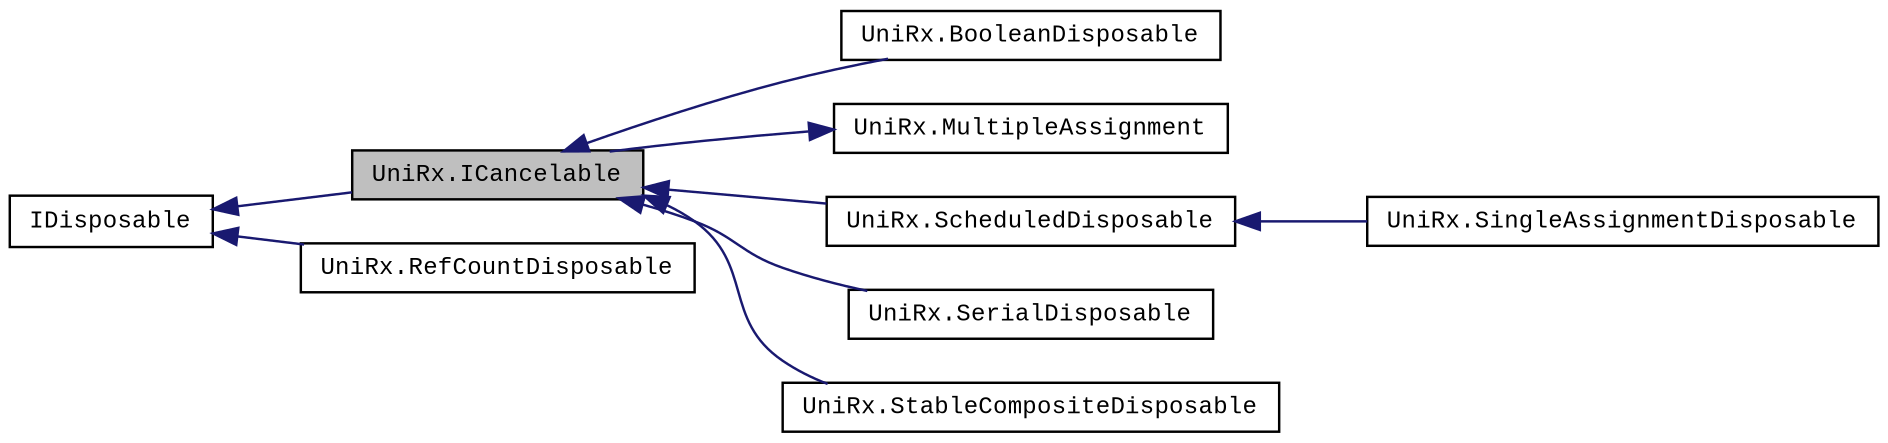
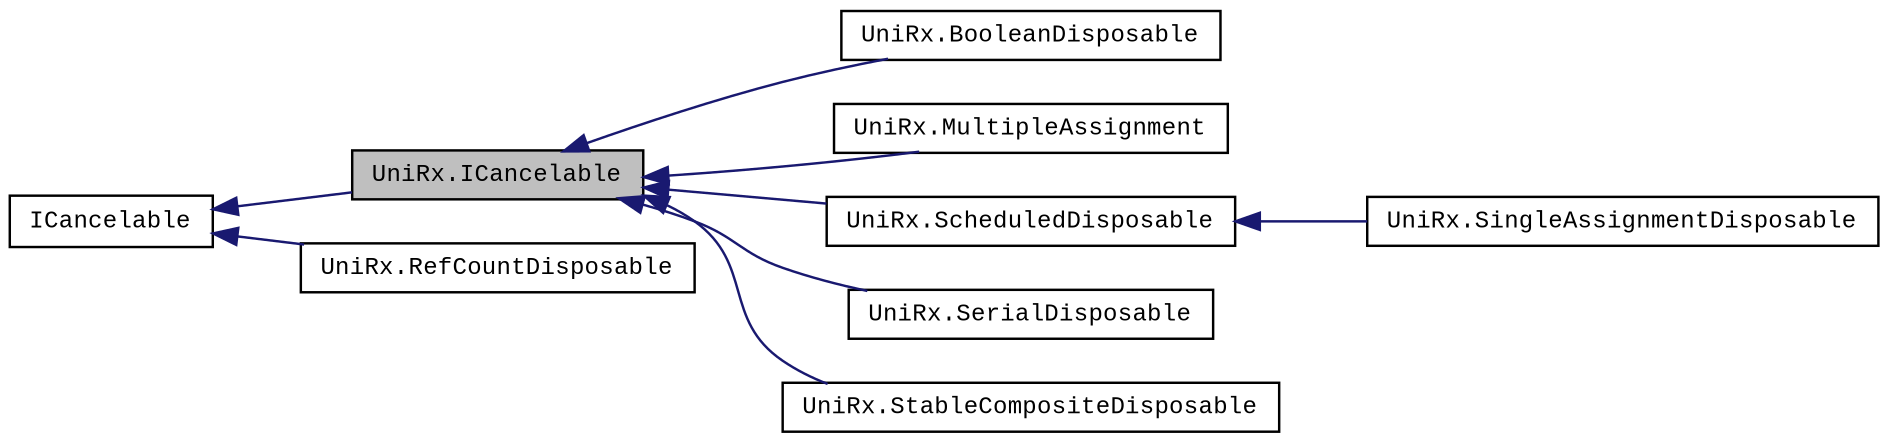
  digraph {
    fontname="Liberation Mono"
    rankdir=LR
    node [color=black fillcolor=white fontname="Liberation Mono" fontsize=10 shape=record style=filled]
    edge [color=midnightblue dir=back fontname="Liberation Mono" fontsize=10 labelfontname=Helvetica labelfontsize=10 style=solid]
    n1 [fillcolor=grey75 fontcolor=black height=0.2 label="UniRx.ICancelable" width=0.4]
    n2 [height=0.2 label="UniRx.BooleanDisposable" width=0.4]
    n3 [height=0.2 label="UniRx.MultipleAssignment" width=0.4]
    n4 [height=0.2 label="UniRx.ScheduledDisposable" width=0.4]
    n5 [height=0.2 label="UniRx.SerialDisposable" width=0.4]
    n6 [height=0.2 label="UniRx.StableCompositeDisposable" width=0.4]
    n7 [height=0.2 label="UniRx.RefCountDisposable" width=0.4]
    n8 [height=0.2 label="UniRx.SingleAssignmentDisposable" width=0.4]
-   n9 [height=0.2 label=IDisposable width=0.4]
+   n9 [height=0.2 label=ICancelable width=0.4]
    n1 -> n2
-   n3 -> n1
+   n1 -> n3
    n1 -> n4
    n1 -> n5
    n1 -> n6
    n4 -> n8
    n9 -> n1
    n9 -> n7
  }
